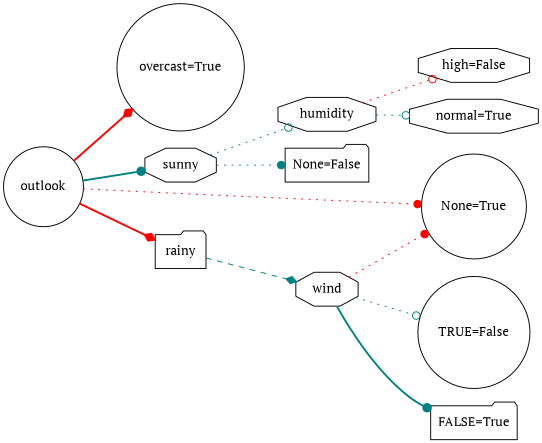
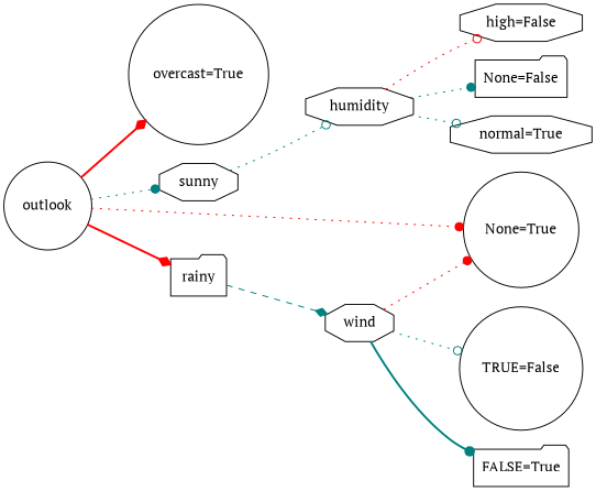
  strict digraph {
    fontname="PT Serif"
    rankdir=LR
    node [fontname="PT Serif" shape=octagon]
    edge [arrowhead=dot color=teal fontname="PT Serif" style=dotted]
    outlook [shape=circle]
    "overcast=True" [shape=circle]
    sunny
    rainy [shape=folder]
    "None=True" [shape=circle]
    humidity
    wind
    "high=False"
    "None=False" [shape=folder]
    "normal=True"
    "TRUE=False" [shape=circle]
    "FALSE=True" [shape=folder]
    outlook -> "overcast=True" [arrowhead=diamond color=red style=bold]
-   outlook -> sunny [style=bold]
+   outlook -> sunny
    outlook -> rainy [arrowhead=diamond color=red style=bold]
    outlook -> "None=True" [color=red]
    sunny -> humidity [arrowhead=odot]
    rainy -> wind [arrowhead=diamond style=dashed]
    humidity -> "high=False" [arrowhead=odot color=red]
-   sunny -> "None=False"
+   humidity -> "None=False"
    humidity -> "normal=True" [arrowhead=odot]
    wind -> "None=True" [color=red]
    wind -> "TRUE=False" [arrowhead=odot]
    wind -> "FALSE=True" [style=bold]
  }
